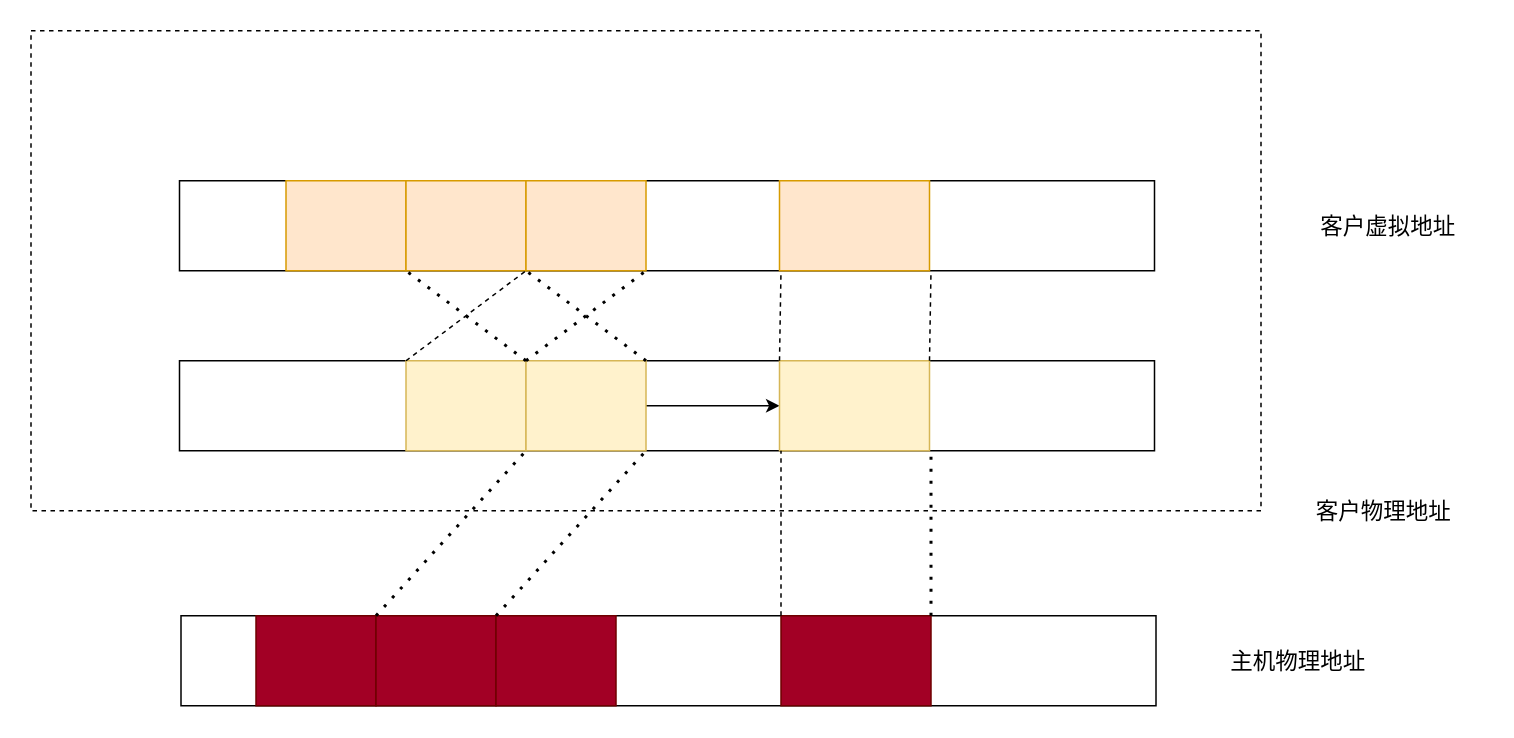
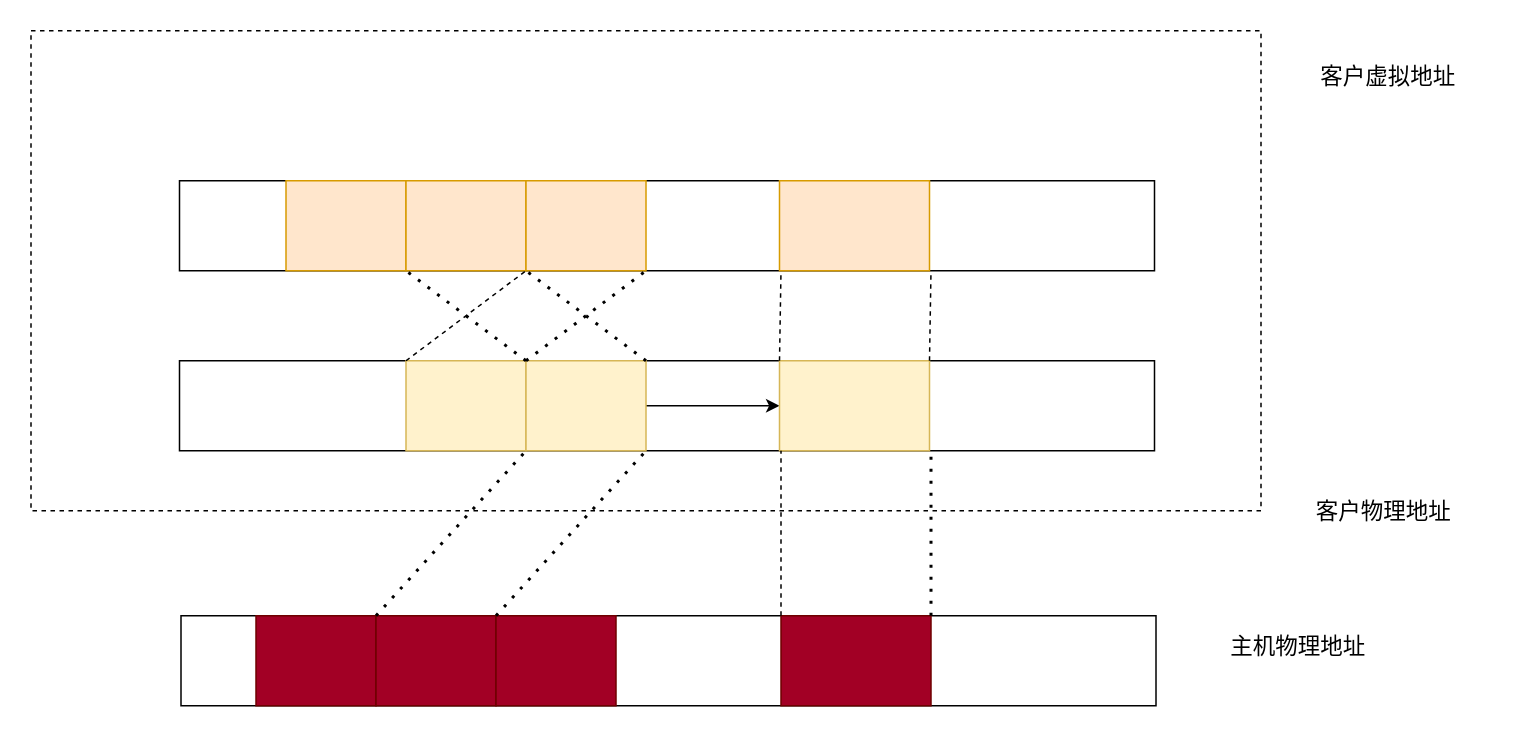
  <mxCell id="0" />
  <mxCell id="1" parent="0" />
  <mxCell id="2" value="" style="rounded=0;whiteSpace=wrap;html=1;" vertex="1" parent="1"><mxGeometry x="120" y="410" width="650" height="60" as="geometry" /></mxCell>
  <mxCell id="3" value="" style="rounded=0;whiteSpace=wrap;html=1;fillColor=#a20025;strokeColor=#6F0000;fontColor=#ffffff;" vertex="1" parent="1"><mxGeometry x="170" y="410" width="80" height="60" as="geometry" /></mxCell>
  <mxCell id="4" value="" style="rounded=0;whiteSpace=wrap;html=1;fillColor=#a20025;fontColor=#ffffff;strokeColor=#6F0000;" vertex="1" parent="1"><mxGeometry x="250" y="410" width="80" height="60" as="geometry" /></mxCell>
  <mxCell id="5" value="" style="rounded=0;whiteSpace=wrap;html=1;fillColor=#a20025;fontColor=#ffffff;strokeColor=#6F0000;" vertex="1" parent="1"><mxGeometry x="330" y="410" width="80" height="60" as="geometry" /></mxCell>
  <mxCell id="6" value="" style="rounded=0;whiteSpace=wrap;html=1;fillColor=#a20025;fontColor=#ffffff;strokeColor=#6F0000;" vertex="1" parent="1"><mxGeometry x="520" y="410" width="100" height="60" as="geometry" /></mxCell>
  <mxCell id="7" value="" style="rounded=0;whiteSpace=wrap;html=1;dashed=1;" vertex="1" parent="1"><mxGeometry x="20" y="20" width="820" height="320" as="geometry" /></mxCell>
  <mxCell id="8" value="" style="rounded=0;whiteSpace=wrap;html=1;" vertex="1" parent="1"><mxGeometry x="119" y="240" width="650" height="60" as="geometry" /></mxCell>
  <mxCell id="9" value="" style="rounded=0;whiteSpace=wrap;html=1;fillColor=#fff2cc;strokeColor=#d6b656;" vertex="1" parent="1"><mxGeometry x="270" y="240" width="80" height="60" as="geometry" /></mxCell>
  <mxCell id="10" value="" style="edgeStyle=orthogonalEdgeStyle;rounded=0;orthogonalLoop=1;jettySize=auto;html=1;" edge="1" parent="1" source="11" target="12"><mxGeometry relative="1" as="geometry" /></mxCell>
  <mxCell id="11" value="" style="rounded=0;whiteSpace=wrap;html=1;fillColor=#fff2cc;strokeColor=#d6b656;" vertex="1" parent="1"><mxGeometry x="350" y="240" width="80" height="60" as="geometry" /></mxCell>
  <mxCell id="12" value="" style="rounded=0;whiteSpace=wrap;html=1;fillColor=#fff2cc;strokeColor=#d6b656;" vertex="1" parent="1"><mxGeometry x="519" y="240" width="100" height="60" as="geometry" /></mxCell>
  <mxCell id="13" value="" style="endArrow=none;dashed=1;html=1;dashPattern=1 3;strokeWidth=2;rounded=0;exitX=0;exitY=0;exitDx=0;exitDy=0;" edge="1" parent="1" source="4"><mxGeometry width="50" height="50" relative="1" as="geometry"><mxPoint x="300" y="350" as="sourcePoint" /><mxPoint x="350" y="300" as="targetPoint" /></mxGeometry></mxCell>
  <mxCell id="14" value="" style="endArrow=none;dashed=1;html=1;dashPattern=1 3;strokeWidth=2;rounded=0;exitX=0;exitY=0;exitDx=0;exitDy=0;" edge="1" parent="1"><mxGeometry width="50" height="50" relative="1" as="geometry"><mxPoint x="330" y="410" as="sourcePoint" /><mxPoint x="430" y="300" as="targetPoint" /></mxGeometry></mxCell>
  <mxCell id="15" value="" style="rounded=0;whiteSpace=wrap;html=1;" vertex="1" parent="1"><mxGeometry x="119" y="120" width="650" height="60" as="geometry" /></mxCell>
  <mxCell id="16" value="" style="rounded=0;whiteSpace=wrap;html=1;fillColor=#ffe6cc;strokeColor=#d79b00;" vertex="1" parent="1"><mxGeometry x="190" y="120" width="80" height="60" as="geometry" /></mxCell>
  <mxCell id="17" value="" style="rounded=0;whiteSpace=wrap;html=1;fillColor=#ffe6cc;strokeColor=#d79b00;" vertex="1" parent="1"><mxGeometry x="270" y="120" width="80" height="60" as="geometry" /></mxCell>
  <mxCell id="18" value="" style="rounded=0;whiteSpace=wrap;html=1;fillColor=#ffe6cc;strokeColor=#d79b00;" vertex="1" parent="1"><mxGeometry x="350" y="120" width="80" height="60" as="geometry" /></mxCell>
  <mxCell id="19" value="" style="rounded=0;whiteSpace=wrap;html=1;fillColor=#ffe6cc;strokeColor=#d79b00;" vertex="1" parent="1"><mxGeometry x="519" y="120" width="100" height="60" as="geometry" /></mxCell>
  <mxCell id="20" value="" style="endArrow=none;dashed=1;html=1;rounded=0;exitX=0;exitY=0;exitDx=0;exitDy=0;" edge="1" parent="1" source="6"><mxGeometry width="50" height="50" relative="1" as="geometry"><mxPoint x="470" y="350" as="sourcePoint" /><mxPoint x="520" y="300" as="targetPoint" /></mxGeometry></mxCell>
  <mxCell id="21" value="" style="endArrow=none;dashed=1;html=1;dashPattern=1 3;strokeWidth=2;rounded=0;exitX=1;exitY=0;exitDx=0;exitDy=0;" edge="1" parent="1" source="6"><mxGeometry width="50" height="50" relative="1" as="geometry"><mxPoint x="570" y="350" as="sourcePoint" /><mxPoint x="620" y="300" as="targetPoint" /></mxGeometry></mxCell>
  <mxCell id="22" value="" style="endArrow=none;dashed=1;html=1;rounded=0;exitX=0;exitY=0;exitDx=0;exitDy=0;" edge="1" parent="1" source="9"><mxGeometry width="50" height="50" relative="1" as="geometry"><mxPoint x="300" y="230" as="sourcePoint" /><mxPoint x="350" y="180" as="targetPoint" /></mxGeometry></mxCell>
  <mxCell id="23" value="" style="endArrow=none;dashed=1;html=1;dashPattern=1 3;strokeWidth=2;rounded=0;exitX=1;exitY=0;exitDx=0;exitDy=0;" edge="1" parent="1" source="9"><mxGeometry width="50" height="50" relative="1" as="geometry"><mxPoint x="380" y="230" as="sourcePoint" /><mxPoint x="430" y="180" as="targetPoint" /></mxGeometry></mxCell>
  <mxCell id="24" value="" style="endArrow=none;dashed=1;html=1;dashPattern=1 3;strokeWidth=2;rounded=0;exitX=1;exitY=0;exitDx=0;exitDy=0;" edge="1" parent="1" source="11"><mxGeometry width="50" height="50" relative="1" as="geometry"><mxPoint x="300" y="230" as="sourcePoint" /><mxPoint x="350" y="180" as="targetPoint" /></mxGeometry></mxCell>
  <mxCell id="25" value="" style="endArrow=none;dashed=1;html=1;dashPattern=1 3;strokeWidth=2;rounded=0;exitX=1;exitY=0;exitDx=0;exitDy=0;" edge="1" parent="1" source="9"><mxGeometry width="50" height="50" relative="1" as="geometry"><mxPoint x="220" y="230" as="sourcePoint" /><mxPoint x="270" y="180" as="targetPoint" /></mxGeometry></mxCell>
  <mxCell id="26" value="" style="endArrow=none;dashed=1;html=1;rounded=0;exitX=0;exitY=0;exitDx=0;exitDy=0;" edge="1" parent="1" source="12"><mxGeometry width="50" height="50" relative="1" as="geometry"><mxPoint x="470" y="230" as="sourcePoint" /><mxPoint x="520" y="180" as="targetPoint" /></mxGeometry></mxCell>
  <mxCell id="27" value="" style="endArrow=none;dashed=1;html=1;rounded=0;exitX=1;exitY=0;exitDx=0;exitDy=0;" edge="1" parent="1" source="12"><mxGeometry width="50" height="50" relative="1" as="geometry"><mxPoint x="570" y="230" as="sourcePoint" /><mxPoint x="620" y="180" as="targetPoint" /></mxGeometry></mxCell>
- <mxCell id="28" value="&lt;font style=&quot;font-size: 15px;&quot;&gt;主机物理地址&lt;/font&gt;" style="text;html=1;strokeColor=none;fillColor=none;align=center;verticalAlign=middle;whiteSpace=wrap;rounded=0;" vertex="1" parent="1"><mxGeometry x="800" y="425" width="130" height="30" as="geometry" /></mxCell>
+ <mxCell id="28" value="&lt;font style=&quot;font-size: 15px;&quot;&gt;主机物理地址&lt;/font&gt;" style="text;html=1;strokeColor=none;fillColor=none;align=center;verticalAlign=middle;whiteSpace=wrap;rounded=0;" vertex="1" parent="1"><mxGeometry x="800" y="415" width="130" height="30" as="geometry" /></mxCell>
  <mxCell id="29" value="&lt;font style=&quot;font-size: 15px;&quot;&gt;客户物理地址&lt;/font&gt;" style="text;html=1;strokeColor=none;fillColor=none;align=center;verticalAlign=middle;whiteSpace=wrap;rounded=0;" vertex="1" parent="1"><mxGeometry x="857" y="325" width="130" height="30" as="geometry" /></mxCell>
- <mxCell id="30" value="&lt;font style=&quot;font-size: 15px;&quot;&gt;客户虚拟地址&lt;/font&gt;" style="text;html=1;strokeColor=none;fillColor=none;align=center;verticalAlign=middle;whiteSpace=wrap;rounded=0;" vertex="1" parent="1"><mxGeometry x="870" y="135" width="110" height="30" as="geometry" /></mxCell>
+ <mxCell id="30" value="&lt;font style=&quot;font-size: 15px;&quot;&gt;客户虚拟地址&lt;/font&gt;" style="text;html=1;strokeColor=none;fillColor=none;align=center;verticalAlign=middle;whiteSpace=wrap;rounded=0;" vertex="1" parent="1"><mxGeometry x="870" y="35" width="110" height="30" as="geometry" /></mxCell>
